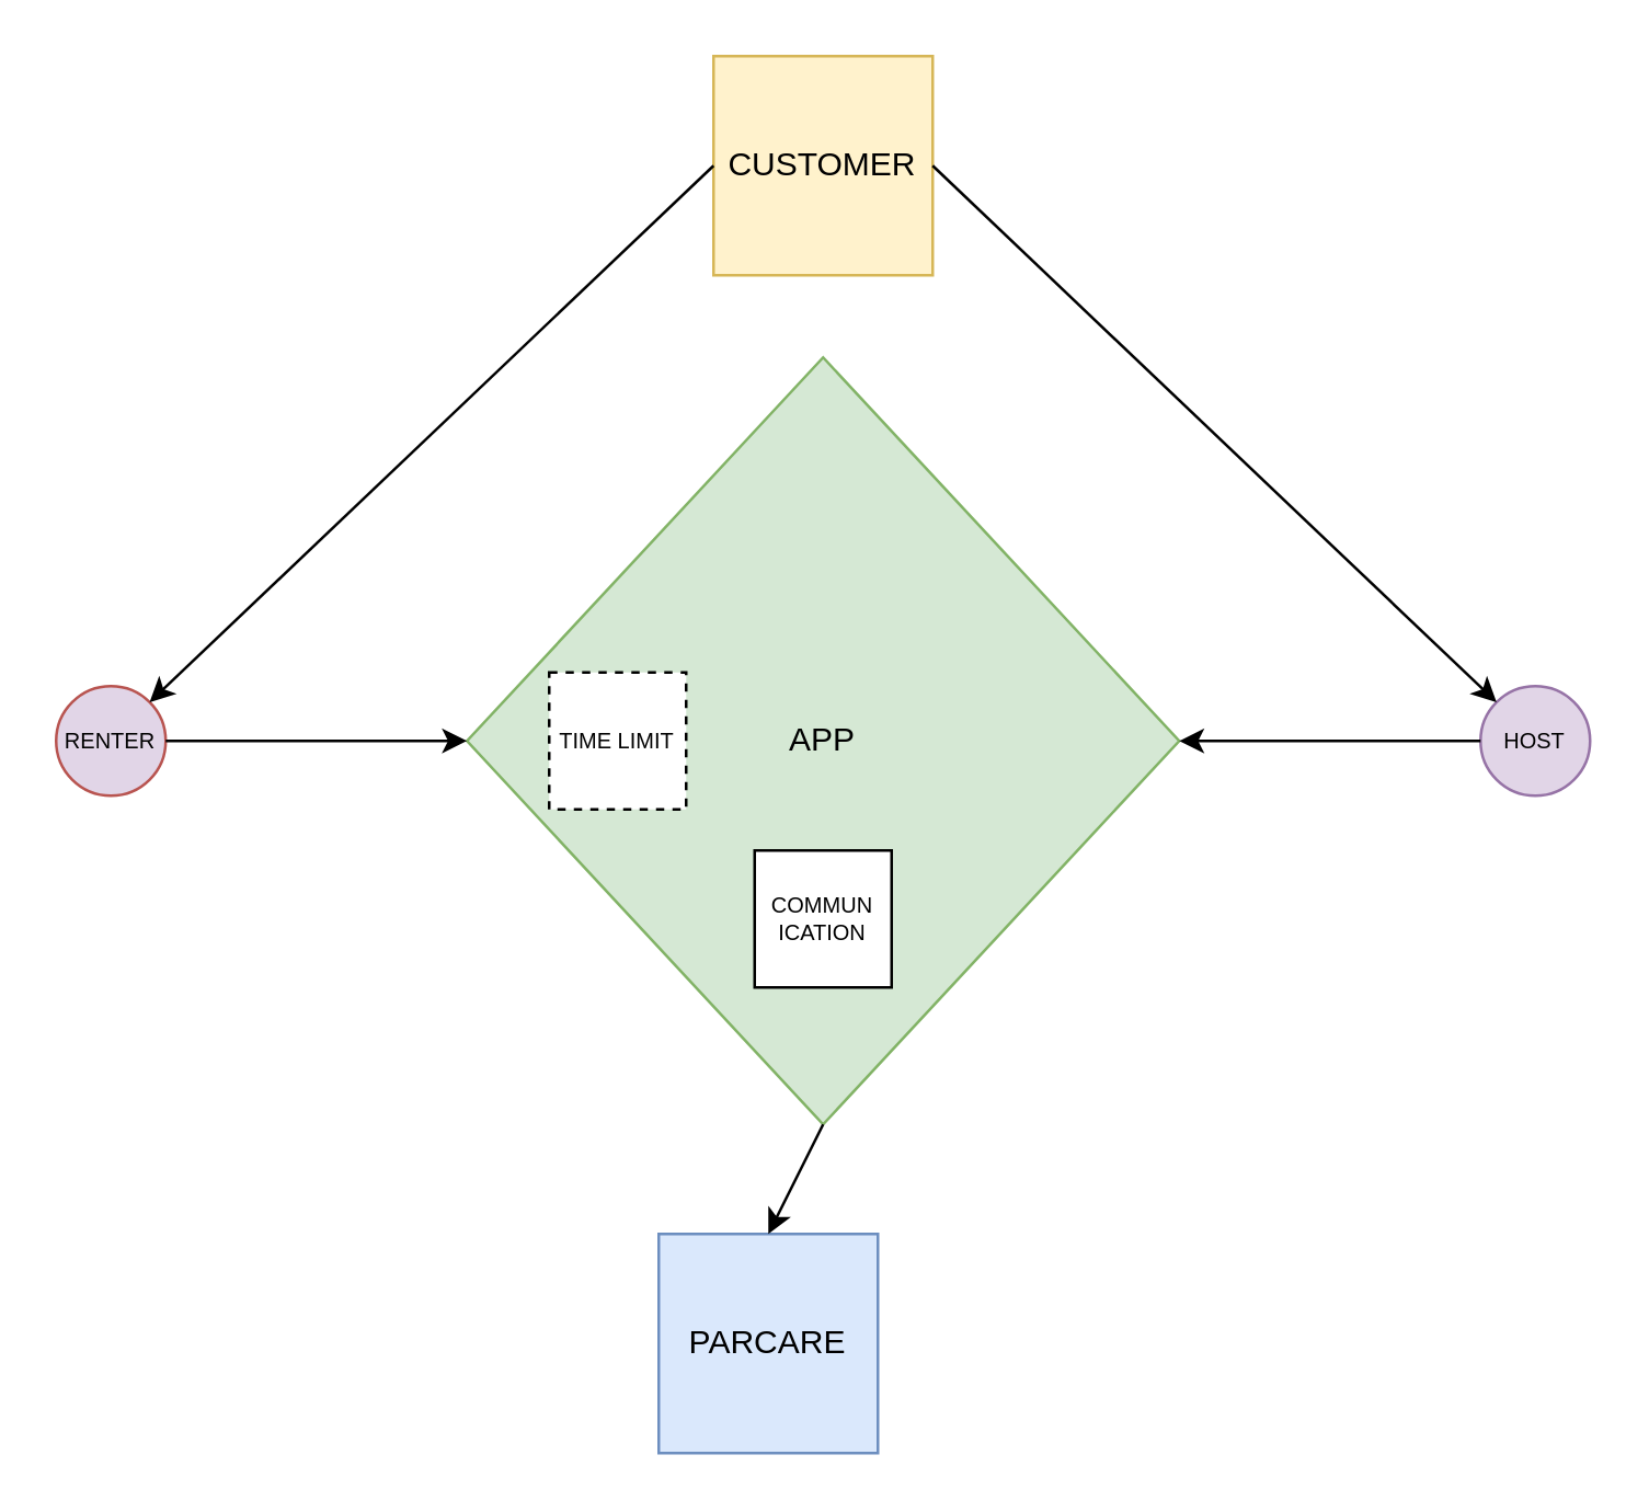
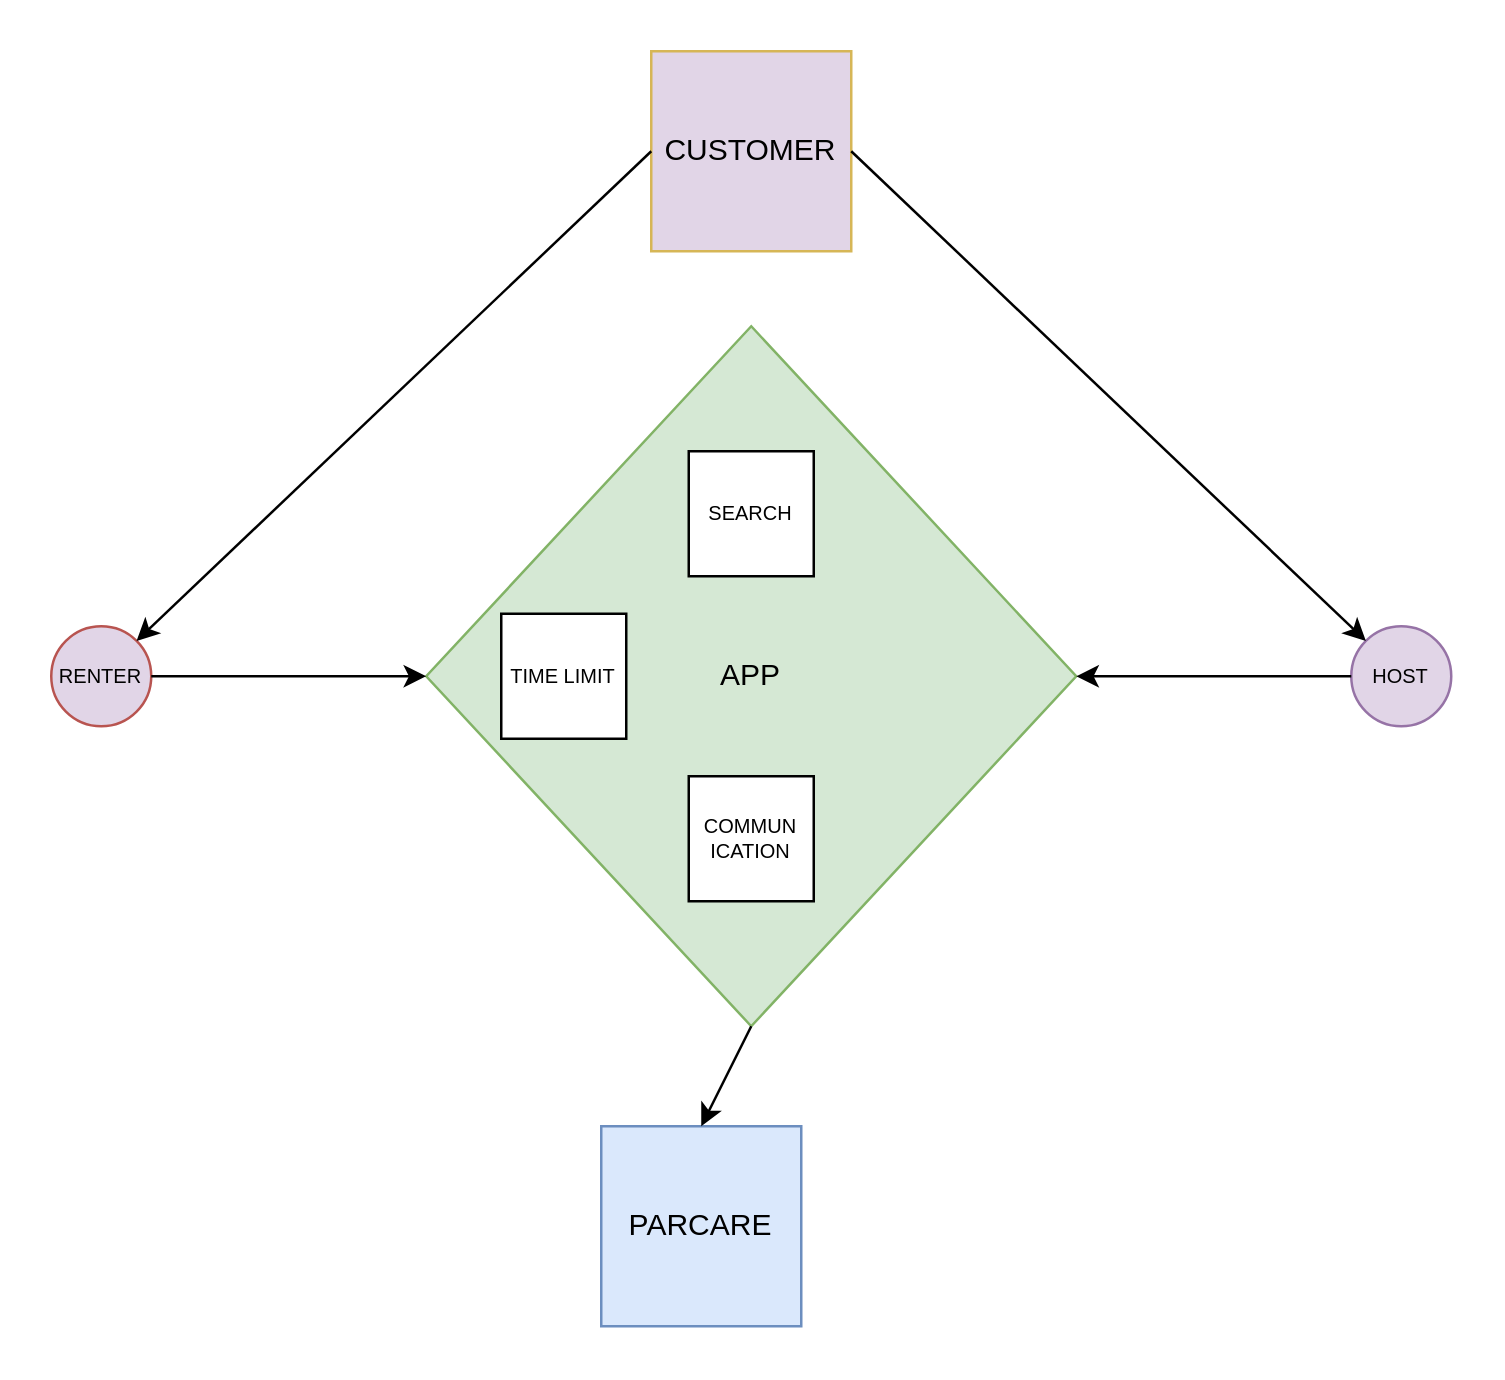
  <mxCell id="0" />
  <mxCell id="1" parent="0" />
  <mxCell id="2" value="PARCARE" style="whiteSpace=wrap;html=1;aspect=fixed;fillColor=#dae8fc;strokeColor=#6c8ebf;" vertex="1" parent="1"><mxGeometry x="240" y="450" width="80" height="80" as="geometry" /></mxCell>
- <mxCell id="3" value="CUSTOMER" style="whiteSpace=wrap;html=1;aspect=fixed;fillColor=#fff2cc;strokeColor=#d6b656;" vertex="1" parent="1"><mxGeometry x="260" y="20" width="80" height="80" as="geometry" /></mxCell>
+ <mxCell id="3" value="CUSTOMER" style="whiteSpace=wrap;html=1;aspect=fixed;fillColor=#e1d5e7;strokeColor=#d6b656;" vertex="1" parent="1"><mxGeometry x="260" y="20" width="80" height="80" as="geometry" /></mxCell>
  <mxCell id="4" value="RENTER" style="ellipse;whiteSpace=wrap;html=1;aspect=fixed;fontSize=8;fillColor=#e1d5e7;strokeColor=#b85450;" vertex="1" parent="1"><mxGeometry x="20" y="250" width="40" height="40" as="geometry" /></mxCell>
  <mxCell id="5" value="HOST" style="ellipse;whiteSpace=wrap;html=1;aspect=fixed;fontSize=8;fillColor=#e1d5e7;strokeColor=#9673a6;" vertex="1" parent="1"><mxGeometry x="540" y="250" width="40" height="40" as="geometry" /></mxCell>
  <mxCell id="6" value="APP" style="rhombus;whiteSpace=wrap;html=1;fillColor=#d5e8d4;strokeColor=#82b366;" vertex="1" parent="1"><mxGeometry x="170" y="130" width="260" height="280" as="geometry" /></mxCell>
- <mxCell id="7" value="TIME LIMIT" style="whiteSpace=wrap;html=1;aspect=fixed;fontSize=8;dashed=1;" vertex="1" parent="1"><mxGeometry x="200" y="245" width="50" height="50" as="geometry" /></mxCell>
+ <mxCell id="7" value="TIME LIMIT" style="whiteSpace=wrap;html=1;aspect=fixed;fontSize=8;" vertex="1" parent="1"><mxGeometry x="200" y="245" width="50" height="50" as="geometry" /></mxCell>
+ <mxCell id="8" value="SEARCH" style="whiteSpace=wrap;html=1;aspect=fixed;fontSize=8;" vertex="1" parent="1"><mxGeometry x="275" y="180" width="50" height="50" as="geometry" /></mxCell>
  <mxCell id="9" value="" style="endArrow=classic;html=1;rounded=0;exitX=1;exitY=0.5;exitDx=0;exitDy=0;entryX=0;entryY=0.5;entryDx=0;entryDy=0;" edge="1" parent="1" source="4" target="6"><mxGeometry width="50" height="50" relative="1" as="geometry"><mxPoint x="60" y="50" as="sourcePoint" /><mxPoint x="208.81" y="118.205" as="targetPoint" /></mxGeometry></mxCell>
  <mxCell id="10" value="" style="endArrow=classic;html=1;rounded=0;exitX=0;exitY=0.5;exitDx=0;exitDy=0;entryX=1;entryY=0.5;entryDx=0;entryDy=0;" edge="1" parent="1" source="5" target="6"><mxGeometry width="50" height="50" relative="1" as="geometry"><mxPoint x="50" y="280" as="sourcePoint" /><mxPoint x="180" y="280" as="targetPoint" /></mxGeometry></mxCell>
  <mxCell id="11" value="" style="endArrow=classic;html=1;rounded=0;exitX=0.5;exitY=1;exitDx=0;exitDy=0;entryX=0.5;entryY=0;entryDx=0;entryDy=0;" edge="1" parent="1" source="6" target="2"><mxGeometry width="50" height="50" relative="1" as="geometry"><mxPoint x="60" y="290" as="sourcePoint" /><mxPoint x="190" y="290" as="targetPoint" /></mxGeometry></mxCell>
  <mxCell id="12" value="" style="endArrow=classic;html=1;rounded=0;exitX=0;exitY=0.5;exitDx=0;exitDy=0;entryX=1;entryY=0;entryDx=0;entryDy=0;" edge="1" parent="1" source="3" target="4"><mxGeometry width="50" height="50" relative="1" as="geometry"><mxPoint x="310" y="420" as="sourcePoint" /><mxPoint x="310" y="460" as="targetPoint" /></mxGeometry></mxCell>
  <mxCell id="13" value="" style="endArrow=classic;html=1;rounded=0;exitX=1;exitY=0.5;exitDx=0;exitDy=0;entryX=0;entryY=0;entryDx=0;entryDy=0;" edge="1" parent="1" source="3" target="5"><mxGeometry width="50" height="50" relative="1" as="geometry"><mxPoint x="270" y="70" as="sourcePoint" /><mxPoint x="44" y="266" as="targetPoint" /></mxGeometry></mxCell>
  <mxCell id="14" value="COMMUN&lt;br&gt;ICATION" style="whiteSpace=wrap;html=1;aspect=fixed;fontSize=8;" vertex="1" parent="1"><mxGeometry x="275" y="310" width="50" height="50" as="geometry" /></mxCell>
